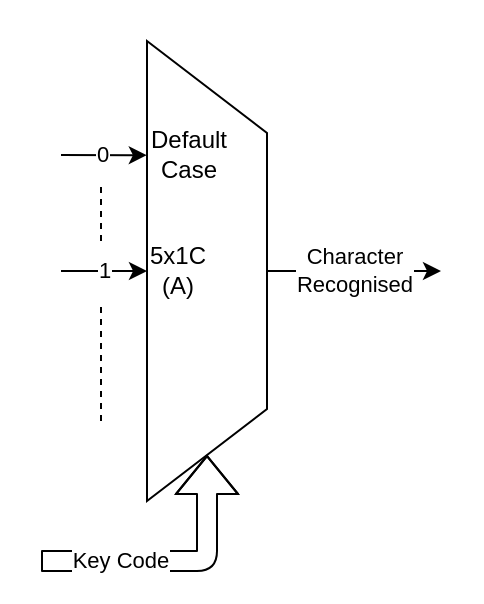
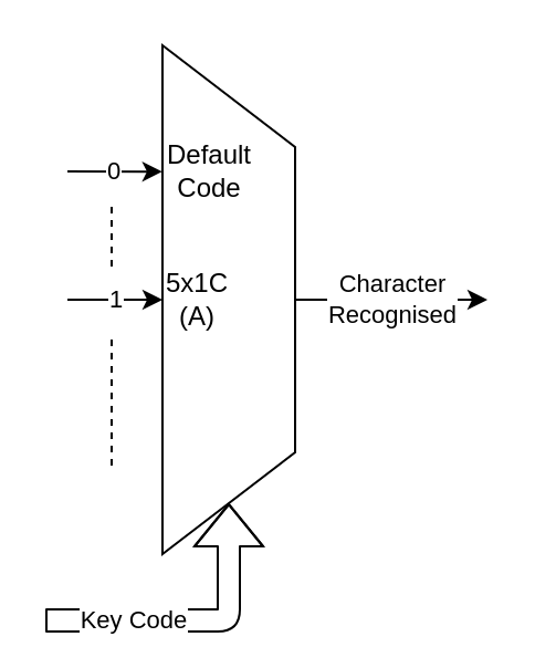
  <mxCell id="0" />
  <mxCell id="1" parent="0" />
  <mxCell id="2" value="" parent="1" vertex="1" style="shape=trapezoid;perimeter=trapezoidPerimeter;whiteSpace=wrap;html=1;direction=south;"><mxGeometry as="geometry" height="230" width="60" y="20" x="73" /></mxCell>
  <mxCell id="3" value="Key Code&lt;br&gt;" parent="1" style="shape=flexArrow;endArrow=classic;html=1;entryX=1;entryY=0.5;entryDx=0;entryDy=0;" edge="1" target="2"><mxGeometry as="geometry" height="50" width="50" x="-0.412" relative="1"><mxPoint as="sourcePoint" y="280" x="20" /><mxPoint as="targetPoint" y="260" x="150" /><Array as="points"><mxPoint y="280" x="103" /></Array><mxPoint as="offset" /></mxGeometry></mxCell>
  <mxCell id="4" value="" parent="1" style="endArrow=none;dashed=1;html=1;" edge="1"><mxGeometry as="geometry" height="50" width="50" relative="1"><mxPoint as="sourcePoint" y="120" x="50" /><mxPoint as="targetPoint" y="90" x="50" /></mxGeometry></mxCell>
  <mxCell id="5" value="" parent="1" style="endArrow=none;dashed=1;html=1;" edge="1"><mxGeometry as="geometry" height="50" width="50" relative="1"><mxPoint as="sourcePoint" y="210" x="50" /><mxPoint as="targetPoint" y="150" x="50" /></mxGeometry></mxCell>
- <mxCell id="6" value="Default Case&lt;br&gt;" parent="1" vertex="1" style="text;html=1;strokeColor=none;fillColor=none;align=center;verticalAlign=middle;whiteSpace=wrap;rounded=0;"><mxGeometry as="geometry" height="20" width="57" y="67" x="66" /></mxCell>
+ <mxCell id="6" value="Default Code&lt;br&gt;" parent="1" vertex="1" style="text;html=1;strokeColor=none;fillColor=none;align=center;verticalAlign=middle;whiteSpace=wrap;rounded=0;"><mxGeometry as="geometry" height="20" width="57" y="67" x="66" /></mxCell>
  <mxCell id="7" value="5x1C (A)&lt;br&gt;" parent="1" vertex="1" style="text;html=1;strokeColor=none;fillColor=none;align=center;verticalAlign=middle;whiteSpace=wrap;rounded=0;"><mxGeometry as="geometry" height="20" width="40" y="125" x="69" /></mxCell>
  <mxCell id="8" value="Character&lt;br&gt;Recognised&lt;br&gt;" parent="1" style="endArrow=classic;html=1;" source="2" edge="1"><mxGeometry as="geometry" height="50" width="50" relative="1"><mxPoint as="sourcePoint" y="185" x="133" /><mxPoint as="targetPoint" y="135" x="220" /></mxGeometry></mxCell>
  <mxCell id="9" value="1" parent="1" style="endArrow=classic;html=1;entryX=0.5;entryY=1;entryDx=0;entryDy=0;" edge="1" target="2"><mxGeometry as="geometry" height="50" width="50" relative="1"><mxPoint as="sourcePoint" y="135" x="30" /><mxPoint as="targetPoint" y="140" x="40" /></mxGeometry></mxCell>
  <mxCell id="10" value="0" parent="1" style="endArrow=classic;html=1;entryX=0.5;entryY=1;entryDx=0;entryDy=0;" edge="1"><mxGeometry as="geometry" height="50" width="50" relative="1"><mxPoint as="sourcePoint" y="77" x="30" /><mxPoint as="targetPoint" y="77.095" x="72.905" /></mxGeometry></mxCell>
